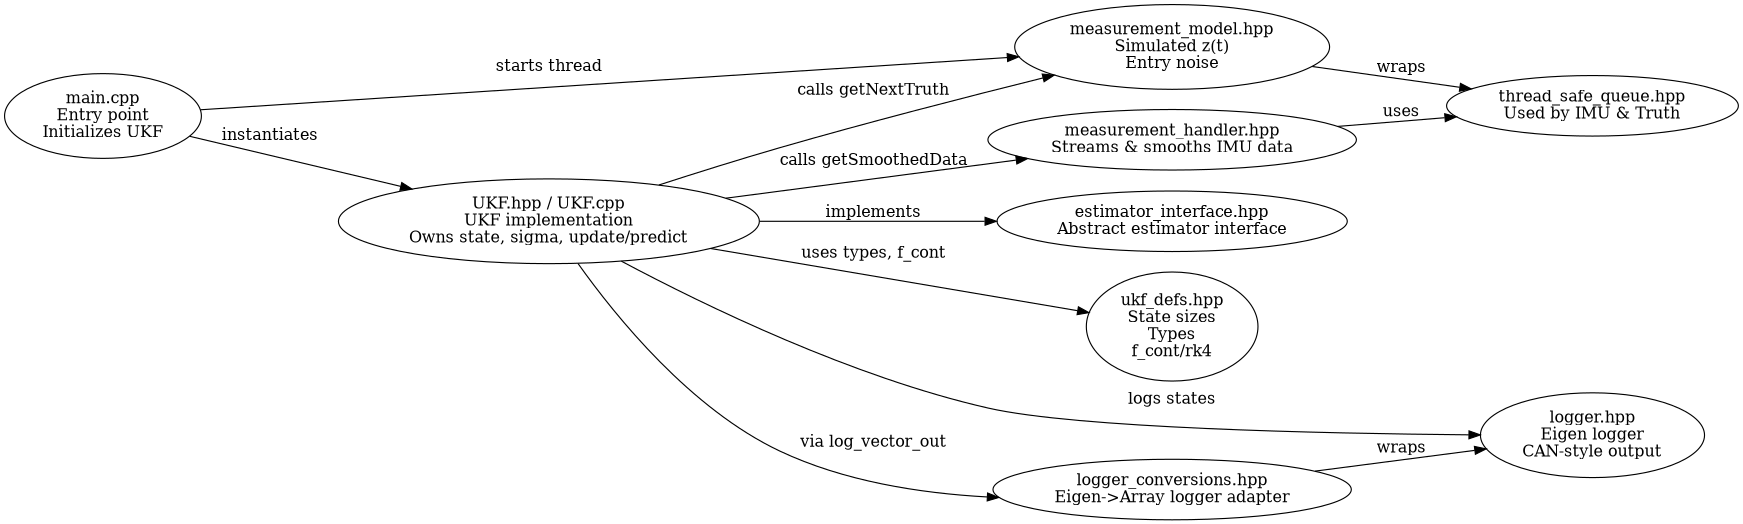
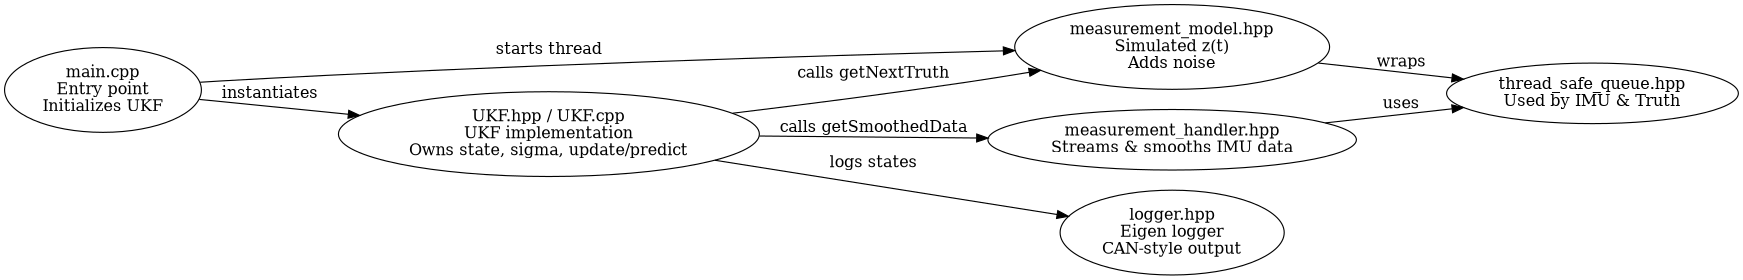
  digraph {
    rankdir=LR
    n1 [label="main.cpp\nEntry point\nInitializes UKF"]
    n2 [label="UKF.hpp / UKF.cpp\nUKF implementation\nOwns state, sigma, update/predict"]
-   n3 [label="measurement_model.hpp\nSimulated z(t)\nEntry noise"]
+   n3 [label="measurement_model.hpp\nSimulated z(t)\nAdds noise"]
    n4 [label="measurement_handler.hpp\nStreams & smooths IMU data"]
-   n5 [label="estimator_interface.hpp\nAbstract estimator interface"]
-   n6 [label="ukf_defs.hpp\nState sizes\nTypes\nf_cont/rk4"]
    n7 [label="logger.hpp\nEigen logger\nCAN-style output"]
-   n8 [label="logger_conversions.hpp\nEigen->Array logger adapter"]
    n9 [label="thread_safe_queue.hpp\nUsed by IMU & Truth"]
    n1 -> n2 [label=instantiates]
    n1 -> n3 [label="starts thread"]
    n2 -> n3 [label="calls getNextTruth"]
    n2 -> n4 [label="calls getSmoothedData"]
-   n2 -> n5 [label=implements]
-   n2 -> n6 [label="uses types, f_cont"]
    n2 -> n7 [label="logs states"]
-   n2 -> n8 [label="via log_vector_out"]
    n3 -> n9 [label=wraps]
    n4 -> n9 [label=uses]
-   n8 -> n7 [label=wraps]
  }
